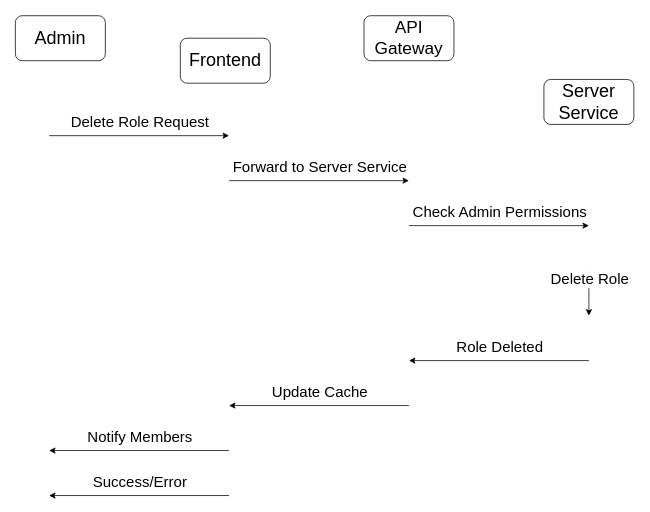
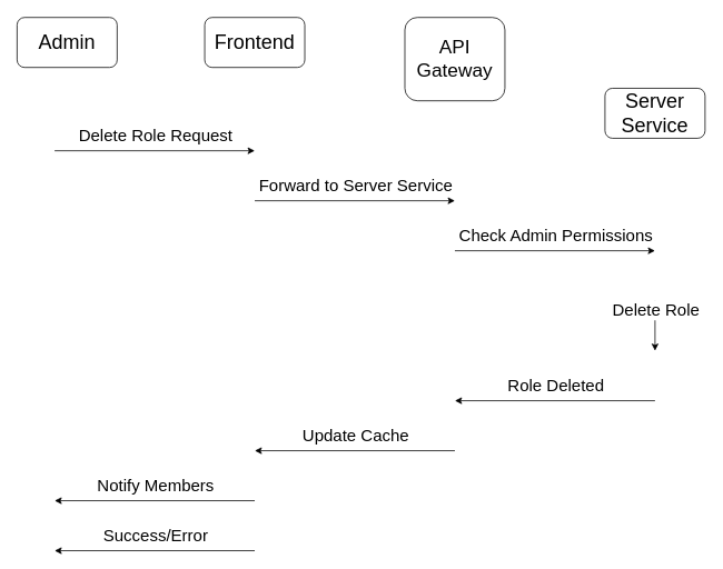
  <mxCell id="0" />
  <mxCell id="1" parent="0" />
  <mxCell id="2" value="&lt;font style=&quot;font-size: 24px;&quot;&gt;Admin&lt;/font&gt;" style="rounded=1;whiteSpace=wrap;html=1;" vertex="1" parent="1"><mxGeometry x="20" y="20" width="120" height="60" as="geometry" /></mxCell>
- <mxCell id="3" value="&lt;font style=&quot;font-size: 24px;&quot;&gt;Frontend&lt;/font&gt;" style="rounded=1;whiteSpace=wrap;html=1;" vertex="1" parent="1"><mxGeometry x="240" y="50" width="120" height="60" as="geometry" /></mxCell>
- <mxCell id="4" value="&lt;font style=&quot;font-size: 23px;&quot;&gt;API Gateway&lt;/font&gt;" style="rounded=1;whiteSpace=wrap;html=1;" vertex="1" parent="1"><mxGeometry x="485" y="20" width="120" height="60" as="geometry" /></mxCell>
+ <mxCell id="3" value="&lt;font style=&quot;font-size: 24px;&quot;&gt;Frontend&lt;/font&gt;" style="rounded=1;whiteSpace=wrap;html=1;" vertex="1" parent="1"><mxGeometry x="245" y="20" width="120" height="60" as="geometry" /></mxCell>
+ <mxCell id="4" value="&lt;font style=&quot;font-size: 23px;&quot;&gt;API Gateway&lt;/font&gt;" style="rounded=1;whiteSpace=wrap;html=1;" vertex="1" parent="1"><mxGeometry x="485" y="20" width="120" height="100" as="geometry" /></mxCell>
  <mxCell id="5" value="&lt;font style=&quot;font-size: 24px;&quot;&gt;Server Service&lt;/font&gt;" style="rounded=1;whiteSpace=wrap;html=1;" vertex="1" parent="1"><mxGeometry x="725" y="105" width="120" height="60" as="geometry" /></mxCell>
  <mxCell id="6" value="" style="endArrow=classic;html=1;rounded=0;" edge="1" parent="1"><mxGeometry width="50" height="50" relative="1" as="geometry"><mxPoint x="65" y="180" as="sourcePoint" /><mxPoint x="305" y="180" as="targetPoint" /></mxGeometry></mxCell>
  <mxCell id="7" value="&lt;font style=&quot;font-size: 20px;&quot;&gt;Delete Role Request&lt;/font&gt;" style="edgeLabel;html=1;align=center;verticalAlign=middle;resizable=0;points=[];" vertex="1" connectable="0" parent="6"><mxGeometry x="-0.003" relative="1" as="geometry"><mxPoint y="-20" as="offset" /></mxGeometry></mxCell>
  <mxCell id="8" value="" style="endArrow=classic;html=1;rounded=0;" edge="1" parent="1"><mxGeometry width="50" height="50" relative="1" as="geometry"><mxPoint x="305" y="240" as="sourcePoint" /><mxPoint x="545" y="240" as="targetPoint" /></mxGeometry></mxCell>
  <mxCell id="9" value="&lt;div&gt;&lt;span style=&quot;font-size: 20px;&quot;&gt;Forward to Server Service&lt;/span&gt;&lt;/div&gt;" style="edgeLabel;html=1;align=center;verticalAlign=middle;resizable=0;points=[];" vertex="1" connectable="0" parent="8"><mxGeometry x="-0.003" relative="1" as="geometry"><mxPoint y="-20" as="offset" /></mxGeometry></mxCell>
  <mxCell id="10" value="" style="endArrow=classic;html=1;rounded=0;" edge="1" parent="1"><mxGeometry width="50" height="50" relative="1" as="geometry"><mxPoint x="545" y="300" as="sourcePoint" /><mxPoint x="785" y="300" as="targetPoint" /></mxGeometry></mxCell>
  <mxCell id="11" value="&lt;div&gt;&lt;span style=&quot;font-size: 20px;&quot;&gt;Check Admin Permissions&lt;/span&gt;&lt;/div&gt;" style="edgeLabel;html=1;align=center;verticalAlign=middle;resizable=0;points=[];" vertex="1" connectable="0" parent="10"><mxGeometry x="-0.003" relative="1" as="geometry"><mxPoint y="-20" as="offset" /></mxGeometry></mxCell>
  <mxCell id="12" value="" style="endArrow=classic;html=1;rounded=0;" edge="1" parent="1"><mxGeometry width="50" height="50" relative="1" as="geometry"><mxPoint x="785" y="360" as="sourcePoint" /><mxPoint x="785" y="420" as="targetPoint" /></mxGeometry></mxCell>
  <mxCell id="13" value="&lt;div&gt;&lt;span style=&quot;font-size: 20px;&quot;&gt;Delete Role&lt;/span&gt;&lt;/div&gt;" style="edgeLabel;html=1;align=center;verticalAlign=middle;resizable=0;points=[];" vertex="1" connectable="0" parent="12"><mxGeometry x="-0.003" relative="1" as="geometry"><mxPoint y="-20" as="offset" /></mxGeometry></mxCell>
  <mxCell id="14" value="" style="endArrow=classic;html=1;rounded=0;" edge="1" parent="1"><mxGeometry width="50" height="50" relative="1" as="geometry"><mxPoint x="785" y="480" as="sourcePoint" /><mxPoint x="545" y="480" as="targetPoint" /></mxGeometry></mxCell>
  <mxCell id="15" value="&lt;div&gt;&lt;span style=&quot;font-size: 20px;&quot;&gt;Role Deleted&lt;/span&gt;&lt;/div&gt;" style="edgeLabel;html=1;align=center;verticalAlign=middle;resizable=0;points=[];" vertex="1" connectable="0" parent="14"><mxGeometry x="-0.003" relative="1" as="geometry"><mxPoint y="-20" as="offset" /></mxGeometry></mxCell>
  <mxCell id="16" value="" style="endArrow=classic;html=1;rounded=0;" edge="1" parent="1"><mxGeometry width="50" height="50" relative="1" as="geometry"><mxPoint x="545" y="540" as="sourcePoint" /><mxPoint x="305" y="540" as="targetPoint" /></mxGeometry></mxCell>
  <mxCell id="17" value="&lt;div&gt;&lt;span style=&quot;font-size: 20px;&quot;&gt;Update Cache&lt;/span&gt;&lt;/div&gt;" style="edgeLabel;html=1;align=center;verticalAlign=middle;resizable=0;points=[];" vertex="1" connectable="0" parent="16"><mxGeometry x="-0.003" relative="1" as="geometry"><mxPoint y="-20" as="offset" /></mxGeometry></mxCell>
  <mxCell id="18" value="" style="endArrow=classic;html=1;rounded=0;" edge="1" parent="1"><mxGeometry width="50" height="50" relative="1" as="geometry"><mxPoint x="305" y="600" as="sourcePoint" /><mxPoint x="65" y="600" as="targetPoint" /></mxGeometry></mxCell>
  <mxCell id="19" value="&lt;div&gt;&lt;span style=&quot;font-size: 20px;&quot;&gt;Notify Members&lt;/span&gt;&lt;/div&gt;" style="edgeLabel;html=1;align=center;verticalAlign=middle;resizable=0;points=[];" vertex="1" connectable="0" parent="18"><mxGeometry x="-0.003" relative="1" as="geometry"><mxPoint y="-20" as="offset" /></mxGeometry></mxCell>
  <mxCell id="20" value="" style="endArrow=classic;html=1;rounded=0;" edge="1" parent="1"><mxGeometry width="50" height="50" relative="1" as="geometry"><mxPoint x="305" y="660" as="sourcePoint" /><mxPoint x="65" y="660" as="targetPoint" /></mxGeometry></mxCell>
  <mxCell id="21" value="&lt;div&gt;&lt;span style=&quot;font-size: 20px;&quot;&gt;Success/Error&lt;/span&gt;&lt;/div&gt;" style="edgeLabel;html=1;align=center;verticalAlign=middle;resizable=0;points=[];" vertex="1" connectable="0" parent="20"><mxGeometry x="-0.003" relative="1" as="geometry"><mxPoint y="-20" as="offset" /></mxGeometry></mxCell>
